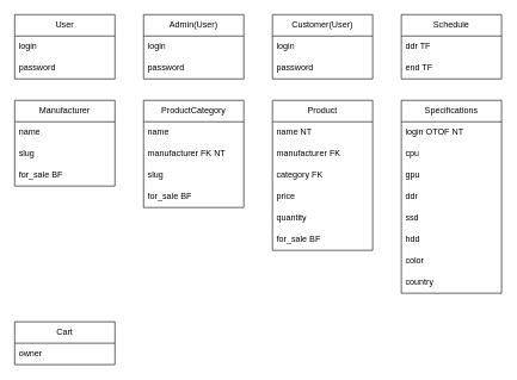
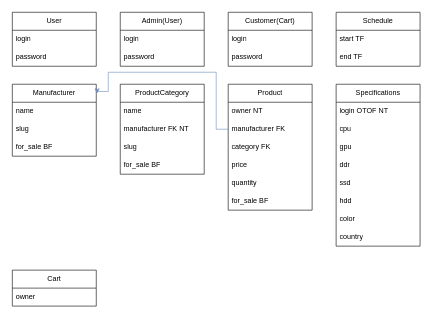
  <mxCell id="0" />
  <mxCell id="1" parent="0" />
  <mxCell id="2" value="User" style="swimlane;fontStyle=0;childLayout=stackLayout;horizontal=1;startSize=30;horizontalStack=0;resizeParent=1;resizeParentMax=0;resizeLast=0;collapsible=1;marginBottom=0;whiteSpace=wrap;html=1;" vertex="1" parent="1"><mxGeometry x="20" y="20" width="140" height="90" as="geometry" /></mxCell>
  <mxCell id="3" value="login" style="text;strokeColor=none;fillColor=none;align=left;verticalAlign=middle;spacingLeft=4;spacingRight=4;overflow=hidden;points=[[0,0.5],[1,0.5]];portConstraint=eastwest;rotatable=0;whiteSpace=wrap;html=1;" vertex="1" parent="2"><mxGeometry y="30" width="140" height="30" as="geometry" /></mxCell>
  <mxCell id="4" value="password" style="text;strokeColor=none;fillColor=none;align=left;verticalAlign=middle;spacingLeft=4;spacingRight=4;overflow=hidden;points=[[0,0.5],[1,0.5]];portConstraint=eastwest;rotatable=0;whiteSpace=wrap;html=1;" vertex="1" parent="2"><mxGeometry y="60" width="140" height="30" as="geometry" /></mxCell>
- <mxCell id="5" value="Customer(User)" style="swimlane;fontStyle=0;childLayout=stackLayout;horizontal=1;startSize=30;horizontalStack=0;resizeParent=1;resizeParentMax=0;resizeLast=0;collapsible=1;marginBottom=0;whiteSpace=wrap;html=1;" vertex="1" parent="1"><mxGeometry x="380" y="20" width="140" height="90" as="geometry" /></mxCell>
+ <mxCell id="5" value="Customer(Cart)" style="swimlane;fontStyle=0;childLayout=stackLayout;horizontal=1;startSize=30;horizontalStack=0;resizeParent=1;resizeParentMax=0;resizeLast=0;collapsible=1;marginBottom=0;whiteSpace=wrap;html=1;" vertex="1" parent="1"><mxGeometry x="380" y="20" width="140" height="90" as="geometry" /></mxCell>
  <mxCell id="6" value="login" style="text;strokeColor=none;fillColor=none;align=left;verticalAlign=middle;spacingLeft=4;spacingRight=4;overflow=hidden;points=[[0,0.5],[1,0.5]];portConstraint=eastwest;rotatable=0;whiteSpace=wrap;html=1;" vertex="1" parent="5"><mxGeometry y="30" width="140" height="30" as="geometry" /></mxCell>
  <mxCell id="7" value="password" style="text;strokeColor=none;fillColor=none;align=left;verticalAlign=middle;spacingLeft=4;spacingRight=4;overflow=hidden;points=[[0,0.5],[1,0.5]];portConstraint=eastwest;rotatable=0;whiteSpace=wrap;html=1;" vertex="1" parent="5"><mxGeometry y="60" width="140" height="30" as="geometry" /></mxCell>
  <mxCell id="8" value="Admin(User)" style="swimlane;fontStyle=0;childLayout=stackLayout;horizontal=1;startSize=30;horizontalStack=0;resizeParent=1;resizeParentMax=0;resizeLast=0;collapsible=1;marginBottom=0;whiteSpace=wrap;html=1;" vertex="1" parent="1"><mxGeometry x="200" y="20" width="140" height="90" as="geometry" /></mxCell>
  <mxCell id="9" value="login" style="text;strokeColor=none;fillColor=none;align=left;verticalAlign=middle;spacingLeft=4;spacingRight=4;overflow=hidden;points=[[0,0.5],[1,0.5]];portConstraint=eastwest;rotatable=0;whiteSpace=wrap;html=1;" vertex="1" parent="8"><mxGeometry y="30" width="140" height="30" as="geometry" /></mxCell>
  <mxCell id="10" value="password" style="text;strokeColor=none;fillColor=none;align=left;verticalAlign=middle;spacingLeft=4;spacingRight=4;overflow=hidden;points=[[0,0.5],[1,0.5]];portConstraint=eastwest;rotatable=0;whiteSpace=wrap;html=1;" vertex="1" parent="8"><mxGeometry y="60" width="140" height="30" as="geometry" /></mxCell>
  <mxCell id="11" value="Manufacturer" style="swimlane;fontStyle=0;childLayout=stackLayout;horizontal=1;startSize=30;horizontalStack=0;resizeParent=1;resizeParentMax=0;resizeLast=0;collapsible=1;marginBottom=0;whiteSpace=wrap;html=1;" vertex="1" parent="1"><mxGeometry x="20" y="140" width="140" height="120" as="geometry" /></mxCell>
  <mxCell id="12" value="name" style="text;strokeColor=none;fillColor=none;align=left;verticalAlign=middle;spacingLeft=4;spacingRight=4;overflow=hidden;points=[[0,0.5],[1,0.5]];portConstraint=eastwest;rotatable=0;whiteSpace=wrap;html=1;" vertex="1" parent="11"><mxGeometry y="30" width="140" height="30" as="geometry" /></mxCell>
  <mxCell id="13" value="slug" style="text;strokeColor=none;fillColor=none;align=left;verticalAlign=middle;spacingLeft=4;spacingRight=4;overflow=hidden;points=[[0,0.5],[1,0.5]];portConstraint=eastwest;rotatable=0;whiteSpace=wrap;html=1;" vertex="1" parent="11"><mxGeometry y="60" width="140" height="30" as="geometry" /></mxCell>
  <mxCell id="14" value="for_sale BF" style="text;strokeColor=none;fillColor=none;align=left;verticalAlign=middle;spacingLeft=4;spacingRight=4;overflow=hidden;points=[[0,0.5],[1,0.5]];portConstraint=eastwest;rotatable=0;whiteSpace=wrap;html=1;" vertex="1" parent="11"><mxGeometry y="90" width="140" height="30" as="geometry" /></mxCell>
  <mxCell id="15" value="ProductCategory" style="swimlane;fontStyle=0;childLayout=stackLayout;horizontal=1;startSize=30;horizontalStack=0;resizeParent=1;resizeParentMax=0;resizeLast=0;collapsible=1;marginBottom=0;whiteSpace=wrap;html=1;" vertex="1" parent="1"><mxGeometry x="200" y="140" width="140" height="150" as="geometry" /></mxCell>
  <mxCell id="16" value="name" style="text;strokeColor=none;fillColor=none;align=left;verticalAlign=middle;spacingLeft=4;spacingRight=4;overflow=hidden;points=[[0,0.5],[1,0.5]];portConstraint=eastwest;rotatable=0;whiteSpace=wrap;html=1;" vertex="1" parent="15"><mxGeometry y="30" width="140" height="30" as="geometry" /></mxCell>
  <mxCell id="17" value="manufacturer FK NT" style="text;strokeColor=none;fillColor=none;align=left;verticalAlign=middle;spacingLeft=4;spacingRight=4;overflow=hidden;points=[[0,0.5],[1,0.5]];portConstraint=eastwest;rotatable=0;whiteSpace=wrap;html=1;" vertex="1" parent="15"><mxGeometry y="60" width="140" height="30" as="geometry" /></mxCell>
  <mxCell id="18" value="slug" style="text;strokeColor=none;fillColor=none;align=left;verticalAlign=middle;spacingLeft=4;spacingRight=4;overflow=hidden;points=[[0,0.5],[1,0.5]];portConstraint=eastwest;rotatable=0;whiteSpace=wrap;html=1;" vertex="1" parent="15"><mxGeometry y="90" width="140" height="30" as="geometry" /></mxCell>
  <mxCell id="19" value="for_sale BF" style="text;strokeColor=none;fillColor=none;align=left;verticalAlign=middle;spacingLeft=4;spacingRight=4;overflow=hidden;points=[[0,0.5],[1,0.5]];portConstraint=eastwest;rotatable=0;whiteSpace=wrap;html=1;" vertex="1" parent="15"><mxGeometry y="120" width="140" height="30" as="geometry" /></mxCell>
  <mxCell id="20" value="Product" style="swimlane;fontStyle=0;childLayout=stackLayout;horizontal=1;startSize=30;horizontalStack=0;resizeParent=1;resizeParentMax=0;resizeLast=0;collapsible=1;marginBottom=0;whiteSpace=wrap;html=1;" vertex="1" parent="1"><mxGeometry x="380" y="140" width="140" height="210" as="geometry" /></mxCell>
- <mxCell id="21" value="name NT" style="text;strokeColor=none;fillColor=none;align=left;verticalAlign=middle;spacingLeft=4;spacingRight=4;overflow=hidden;points=[[0,0.5],[1,0.5]];portConstraint=eastwest;rotatable=0;whiteSpace=wrap;html=1;" vertex="1" parent="20"><mxGeometry y="30" width="140" height="30" as="geometry" /></mxCell>
+ <mxCell id="21" value="owner NT" style="text;strokeColor=none;fillColor=none;align=left;verticalAlign=middle;spacingLeft=4;spacingRight=4;overflow=hidden;points=[[0,0.5],[1,0.5]];portConstraint=eastwest;rotatable=0;whiteSpace=wrap;html=1;" vertex="1" parent="20"><mxGeometry y="30" width="140" height="30" as="geometry" /></mxCell>
  <mxCell id="22" value="manufacturer FK" style="text;strokeColor=none;fillColor=none;align=left;verticalAlign=middle;spacingLeft=4;spacingRight=4;overflow=hidden;points=[[0,0.5],[1,0.5]];portConstraint=eastwest;rotatable=0;whiteSpace=wrap;html=1;" vertex="1" parent="20"><mxGeometry y="60" width="140" height="30" as="geometry" /></mxCell>
  <mxCell id="23" value="category FK" style="text;strokeColor=none;fillColor=none;align=left;verticalAlign=middle;spacingLeft=4;spacingRight=4;overflow=hidden;points=[[0,0.5],[1,0.5]];portConstraint=eastwest;rotatable=0;whiteSpace=wrap;html=1;" vertex="1" parent="20"><mxGeometry y="90" width="140" height="30" as="geometry" /></mxCell>
  <mxCell id="24" value="price" style="text;strokeColor=none;fillColor=none;align=left;verticalAlign=middle;spacingLeft=4;spacingRight=4;overflow=hidden;points=[[0,0.5],[1,0.5]];portConstraint=eastwest;rotatable=0;whiteSpace=wrap;html=1;" vertex="1" parent="20"><mxGeometry y="120" width="140" height="30" as="geometry" /></mxCell>
  <mxCell id="25" value="quantity" style="text;strokeColor=none;fillColor=none;align=left;verticalAlign=middle;spacingLeft=4;spacingRight=4;overflow=hidden;points=[[0,0.5],[1,0.5]];portConstraint=eastwest;rotatable=0;whiteSpace=wrap;html=1;" vertex="1" parent="20"><mxGeometry y="150" width="140" height="30" as="geometry" /></mxCell>
  <mxCell id="26" value="for_sale BF" style="text;strokeColor=none;fillColor=none;align=left;verticalAlign=middle;spacingLeft=4;spacingRight=4;overflow=hidden;points=[[0,0.5],[1,0.5]];portConstraint=eastwest;rotatable=0;whiteSpace=wrap;html=1;" vertex="1" parent="20"><mxGeometry y="180" width="140" height="30" as="geometry" /></mxCell>
+ <mxCell id="27" style="edgeStyle=orthogonalEdgeStyle;rounded=0;orthogonalLoop=1;jettySize=auto;html=1;entryX=1.009;entryY=0.128;entryDx=0;entryDy=0;entryPerimeter=0;fillColor=#dae8fc;strokeColor=#6c8ebf;" edge="1" parent="1" source="22" target="11"><mxGeometry relative="1" as="geometry"><Array as="points"><mxPoint x="360" y="215" /><mxPoint x="360" y="120" /><mxPoint x="180" y="120" /><mxPoint x="180" y="152" /></Array></mxGeometry></mxCell>
  <mxCell id="28" value="Specifications" style="swimlane;fontStyle=0;childLayout=stackLayout;horizontal=1;startSize=30;horizontalStack=0;resizeParent=1;resizeParentMax=0;resizeLast=0;collapsible=1;marginBottom=0;whiteSpace=wrap;html=1;" vertex="1" parent="1"><mxGeometry x="560" y="140" width="140" height="270" as="geometry" /></mxCell>
  <mxCell id="29" value="login OTOF NT" style="text;strokeColor=none;fillColor=none;align=left;verticalAlign=middle;spacingLeft=4;spacingRight=4;overflow=hidden;points=[[0,0.5],[1,0.5]];portConstraint=eastwest;rotatable=0;whiteSpace=wrap;html=1;" vertex="1" parent="28"><mxGeometry y="30" width="140" height="30" as="geometry" /></mxCell>
  <mxCell id="30" value="cpu" style="text;strokeColor=none;fillColor=none;align=left;verticalAlign=middle;spacingLeft=4;spacingRight=4;overflow=hidden;points=[[0,0.5],[1,0.5]];portConstraint=eastwest;rotatable=0;whiteSpace=wrap;html=1;" vertex="1" parent="28"><mxGeometry y="60" width="140" height="30" as="geometry" /></mxCell>
  <mxCell id="31" value="gpu" style="text;strokeColor=none;fillColor=none;align=left;verticalAlign=middle;spacingLeft=4;spacingRight=4;overflow=hidden;points=[[0,0.5],[1,0.5]];portConstraint=eastwest;rotatable=0;whiteSpace=wrap;html=1;" vertex="1" parent="28"><mxGeometry y="90" width="140" height="30" as="geometry" /></mxCell>
  <mxCell id="32" value="ddr" style="text;strokeColor=none;fillColor=none;align=left;verticalAlign=middle;spacingLeft=4;spacingRight=4;overflow=hidden;points=[[0,0.5],[1,0.5]];portConstraint=eastwest;rotatable=0;whiteSpace=wrap;html=1;" vertex="1" parent="28"><mxGeometry y="120" width="140" height="30" as="geometry" /></mxCell>
  <mxCell id="33" value="ssd" style="text;strokeColor=none;fillColor=none;align=left;verticalAlign=middle;spacingLeft=4;spacingRight=4;overflow=hidden;points=[[0,0.5],[1,0.5]];portConstraint=eastwest;rotatable=0;whiteSpace=wrap;html=1;" vertex="1" parent="28"><mxGeometry y="150" width="140" height="30" as="geometry" /></mxCell>
  <mxCell id="34" value="hdd" style="text;strokeColor=none;fillColor=none;align=left;verticalAlign=middle;spacingLeft=4;spacingRight=4;overflow=hidden;points=[[0,0.5],[1,0.5]];portConstraint=eastwest;rotatable=0;whiteSpace=wrap;html=1;" vertex="1" parent="28"><mxGeometry y="180" width="140" height="30" as="geometry" /></mxCell>
  <mxCell id="35" value="color" style="text;strokeColor=none;fillColor=none;align=left;verticalAlign=middle;spacingLeft=4;spacingRight=4;overflow=hidden;points=[[0,0.5],[1,0.5]];portConstraint=eastwest;rotatable=0;whiteSpace=wrap;html=1;" vertex="1" parent="28"><mxGeometry y="210" width="140" height="30" as="geometry" /></mxCell>
  <mxCell id="36" value="country" style="text;strokeColor=none;fillColor=none;align=left;verticalAlign=middle;spacingLeft=4;spacingRight=4;overflow=hidden;points=[[0,0.5],[1,0.5]];portConstraint=eastwest;rotatable=0;whiteSpace=wrap;html=1;" vertex="1" parent="28"><mxGeometry y="240" width="140" height="30" as="geometry" /></mxCell>
  <mxCell id="37" value="Schedule" style="swimlane;fontStyle=0;childLayout=stackLayout;horizontal=1;startSize=30;horizontalStack=0;resizeParent=1;resizeParentMax=0;resizeLast=0;collapsible=1;marginBottom=0;whiteSpace=wrap;html=1;" vertex="1" parent="1"><mxGeometry x="560" y="20" width="140" height="90" as="geometry" /></mxCell>
- <mxCell id="38" value="ddr TF" style="text;strokeColor=none;fillColor=none;align=left;verticalAlign=middle;spacingLeft=4;spacingRight=4;overflow=hidden;points=[[0,0.5],[1,0.5]];portConstraint=eastwest;rotatable=0;whiteSpace=wrap;html=1;" vertex="1" parent="37"><mxGeometry y="30" width="140" height="30" as="geometry" /></mxCell>
+ <mxCell id="38" value="start TF" style="text;strokeColor=none;fillColor=none;align=left;verticalAlign=middle;spacingLeft=4;spacingRight=4;overflow=hidden;points=[[0,0.5],[1,0.5]];portConstraint=eastwest;rotatable=0;whiteSpace=wrap;html=1;" vertex="1" parent="37"><mxGeometry y="30" width="140" height="30" as="geometry" /></mxCell>
  <mxCell id="39" value="end TF" style="text;strokeColor=none;fillColor=none;align=left;verticalAlign=middle;spacingLeft=4;spacingRight=4;overflow=hidden;points=[[0,0.5],[1,0.5]];portConstraint=eastwest;rotatable=0;whiteSpace=wrap;html=1;" vertex="1" parent="37"><mxGeometry y="60" width="140" height="30" as="geometry" /></mxCell>
  <mxCell id="40" value="Cart" style="swimlane;fontStyle=0;childLayout=stackLayout;horizontal=1;startSize=30;horizontalStack=0;resizeParent=1;resizeParentMax=0;resizeLast=0;collapsible=1;marginBottom=0;whiteSpace=wrap;html=1;" vertex="1" parent="1"><mxGeometry x="20" y="450" width="140" height="60" as="geometry" /></mxCell>
  <mxCell id="41" value="owner" style="text;strokeColor=none;fillColor=none;align=left;verticalAlign=middle;spacingLeft=4;spacingRight=4;overflow=hidden;points=[[0,0.5],[1,0.5]];portConstraint=eastwest;rotatable=0;whiteSpace=wrap;html=1;" vertex="1" parent="40"><mxGeometry y="30" width="140" height="30" as="geometry" /></mxCell>
